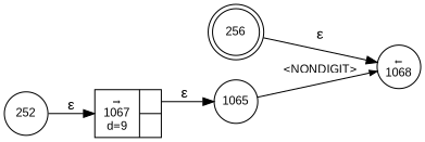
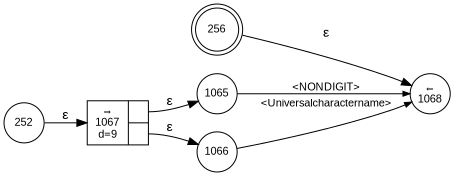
  digraph {
    fontname="Liberation Sans"
    rankdir=LR
    node [fixedsize=true fontname="Liberation Sans" fontsize=11 shape=circle peripheries=1]
    edge [fontname="Liberation Sans"]
    n1 [label=256 shape=doublecircle width=.6 peripheries=""]
    n2 [label="&larr;\n1068" width=.55]
    n3 [label=1065 width=.55]
+   n4 [label=1066 width=.55]
    n5 [fixedsize=false label="{&rarr;\n1067\nd=9|{<p0>|<p1>}}" shape=record]
    n6 [label=252 width=.55]
    n1 -> n2 [label="&epsilon;"]
    n3 -> n2 [arrowhead=normal arrowsize=.7 fontsize=11 label="<NONDIGIT>"]
+   n4 -> n2 [arrowhead=normal arrowsize=.7 fontsize=11 label="<Universalcharactername>"]
    n5 -> n3 [label="&epsilon;" tailport=p0]
+   n5 -> n4 [label="&epsilon;" tailport=p1]
    n6 -> n5 [label="&epsilon;"]
  }
